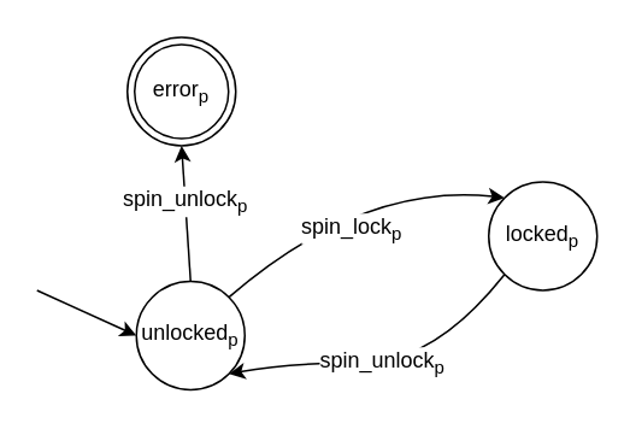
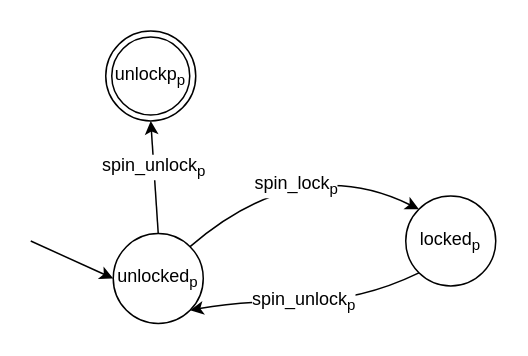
  <mxCell id="0" />
  <mxCell id="1" parent="0" />
  <mxCell id="2" value="unlocked&lt;sub&gt;p&lt;/sub&gt;" style="ellipse;whiteSpace=wrap;html=1;aspect=fixed;" parent="1" vertex="1"><mxGeometry x="75" y="155" width="60" height="60" as="geometry" /></mxCell>
  <mxCell id="3" value="" style="endArrow=classic;html=1;entryX=0;entryY=0.5;entryDx=0;entryDy=0;" parent="1" target="2" edge="1"><mxGeometry width="50" height="50" relative="1" as="geometry"><mxPoint x="20" y="160" as="sourcePoint" /><mxPoint x="110" y="220" as="targetPoint" /></mxGeometry></mxCell>
  <mxCell id="4" value="" style="endArrow=classic;html=1;exitX=0.5;exitY=0;exitDx=0;exitDy=0;entryX=0.5;entryY=1;entryDx=0;entryDy=0;" parent="1" source="2" edge="1"><mxGeometry width="50" height="50" relative="1" as="geometry"><mxPoint x="10" y="260" as="sourcePoint" /><mxPoint x="100" y="80" as="targetPoint" /></mxGeometry></mxCell>
  <mxCell id="5" value="spin_unlock&lt;sub&gt;p&lt;/sub&gt;" style="text;html=1;align=center;verticalAlign=middle;resizable=0;points=[];;labelBackgroundColor=#ffffff;" parent="4" vertex="1" connectable="0"><mxGeometry x="0.48" y="-2" relative="1" as="geometry"><mxPoint x="-2" y="12" as="offset" /></mxGeometry></mxCell>
- <mxCell id="6" value="locked&lt;sub&gt;p&lt;/sub&gt;" style="ellipse;whiteSpace=wrap;html=1;aspect=fixed;" parent="1" vertex="1"><mxGeometry x="270" y="100" width="60" height="60" as="geometry" /></mxCell>
+ <mxCell id="6" value="locked&lt;sub&gt;p&lt;/sub&gt;" style="ellipse;whiteSpace=wrap;html=1;aspect=fixed;" parent="1" vertex="1"><mxGeometry x="270" y="130" width="60" height="60" as="geometry" /></mxCell>
  <mxCell id="7" value="" style="curved=1;endArrow=classic;html=1;exitX=1;exitY=0;exitDx=0;exitDy=0;entryX=0;entryY=0;entryDx=0;entryDy=0;" parent="1" source="2" target="6" edge="1"><mxGeometry width="50" height="50" relative="1" as="geometry"><mxPoint x="220" y="290" as="sourcePoint" /><mxPoint x="270" y="240" as="targetPoint" /><Array as="points"><mxPoint x="200" y="100" /></Array></mxGeometry></mxCell>
  <mxCell id="8" value="&lt;div&gt;spin_lock&lt;sub&gt;p&lt;/sub&gt;&lt;/div&gt;" style="text;html=1;align=center;verticalAlign=middle;resizable=0;points=[];;labelBackgroundColor=#ffffff;" parent="7" vertex="1" connectable="0"><mxGeometry x="-0.136" y="-15" relative="1" as="geometry"><mxPoint as="offset" /></mxGeometry></mxCell>
  <mxCell id="9" value="" style="curved=1;endArrow=classic;html=1;entryX=1;entryY=1;entryDx=0;entryDy=0;exitX=0;exitY=1;exitDx=0;exitDy=0;" parent="1" source="6" target="2" edge="1"><mxGeometry width="50" height="50" relative="1" as="geometry"><mxPoint x="180" y="340" as="sourcePoint" /><mxPoint x="230" y="290" as="targetPoint" /><Array as="points"><mxPoint x="240" y="200" /><mxPoint x="160" y="200" /></Array></mxGeometry></mxCell>
  <mxCell id="10" value="spin_unlock&lt;sub&gt;p&lt;/sub&gt;" style="text;html=1;align=center;verticalAlign=middle;resizable=0;points=[];;labelBackgroundColor=#ffffff;" parent="9" vertex="1" connectable="0"><mxGeometry x="0.036" y="-1" relative="1" as="geometry"><mxPoint as="offset" /></mxGeometry></mxCell>
- <mxCell id="11" value="error&lt;sub&gt;p&lt;/sub&gt;" style="ellipse;shape=doubleEllipse;whiteSpace=wrap;html=1;aspect=fixed;" parent="1" vertex="1"><mxGeometry x="70" y="20" width="60" height="60" as="geometry" /></mxCell>
+ <mxCell id="11" value="unlockp&lt;sub&gt;p&lt;/sub&gt;" style="ellipse;shape=doubleEllipse;whiteSpace=wrap;html=1;aspect=fixed;" parent="1" vertex="1"><mxGeometry x="70" y="20" width="60" height="60" as="geometry" /></mxCell>
